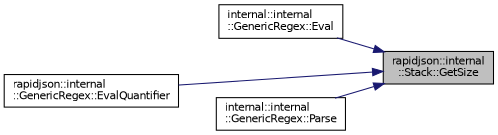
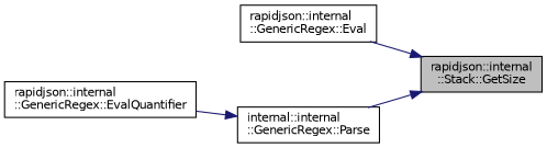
  digraph {
    fontname="DejaVu Sans"
    rankdir=RL
    node [color=black fillcolor=white fontname="DejaVu Sans" fontsize=10 shape=record style=filled]
    edge [color=midnightblue dir=back fontname="DejaVu Sans" fontsize=10 labelfontname=Helvetica labelfontsize=10 style=solid]
    n1 [fillcolor=grey75 fontcolor=black height=0.2 label="rapidjson::internal\l::Stack::GetSize" width=0.4]
-   n2 [height=0.2 label="internal::internal\l::GenericRegex::Eval" width=0.4]
+   n2 [height=0.2 label="rapidjson::internal\l::GenericRegex::Eval" width=0.4]
    n3 [height=0.2 label="rapidjson::internal\l::GenericRegex::EvalQuantifier" width=0.4]
    n4 [height=0.2 label="internal::internal\l::GenericRegex::Parse" width=0.4]
    n1 -> n2
-   n1 -> n3
+   n4 -> n3
    n1 -> n4
  }
